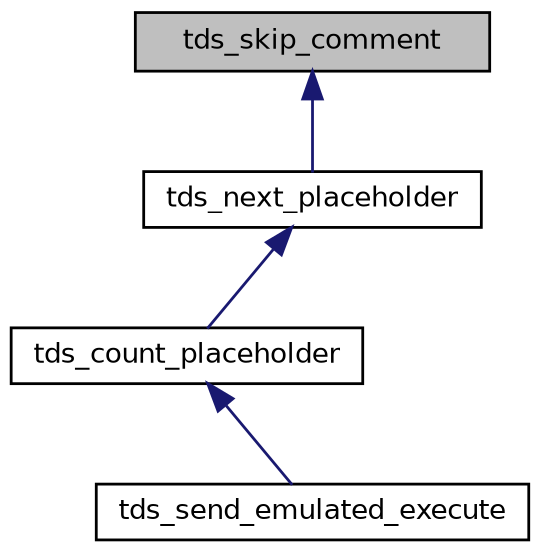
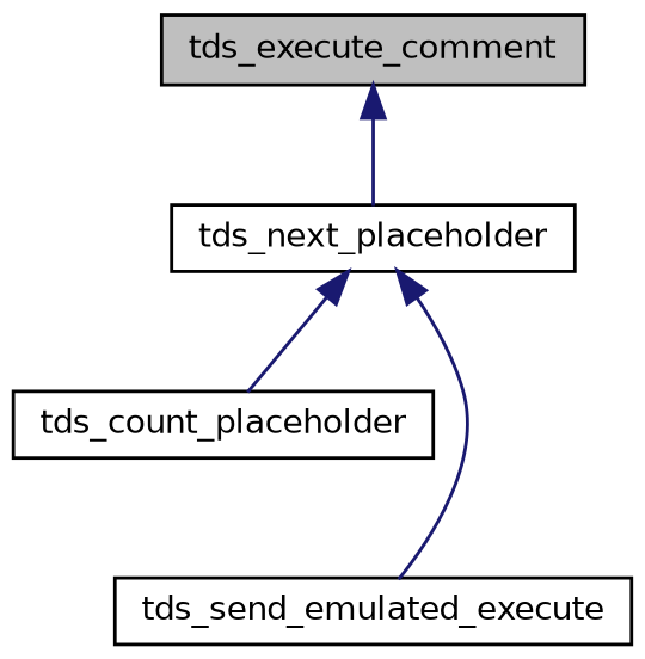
  digraph {
    rankdir=TB
    node [color=black fillcolor=white fontname=Helvetica fontsize=10 shape=record style=filled]
    edge [color=midnightblue dir=back fontname=Helvetica fontsize=10 labelfontname=Helvetica labelfontsize=10 style=solid]
-   n1 [fillcolor=grey75 fontcolor=black height=0.2 label=tds_skip_comment width=0.4]
+   n1 [fillcolor=grey75 fontcolor=black height=0.2 label=tds_execute_comment width=0.4]
    n2 [height=0.2 label=tds_next_placeholder width=0.4]
    n3 [height=0.2 label=tds_count_placeholder width=0.4]
    n4 [height=0.2 label=tds_send_emulated_execute width=0.4]
    n1 -> n2
    n2 -> n3
-   n3 -> n4
+   n2 -> n4
  }
